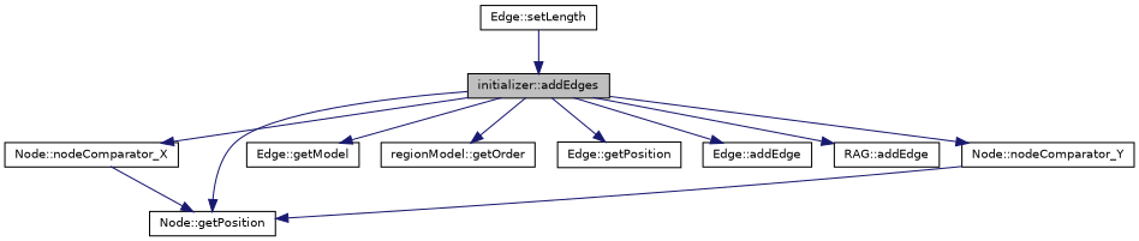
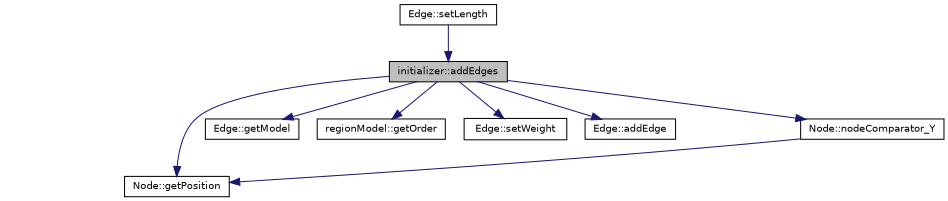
  digraph {
    rankdir=TB
    node [color=black fillcolor=white fontname=Helvetica fontsize=10 shape=record style=filled]
    edge [color=midnightblue fontname=Helvetica fontsize=10 labelfontname=Helvetica labelfontsize=10 style=solid]
    n1 [fillcolor=grey75 fontcolor=black height=0.2 label="initializer::addEdges" width=0.4]
-   n2 [height=0.2 label="Node::nodeComparator_X" width=0.4]
    n3 [height=0.2 label="Node::getPosition" width=0.4]
    n4 [height=0.2 label="Edge::getModel" width=0.4]
    n5 [height=0.2 label="regionModel::getOrder" width=0.4]
-   n6 [height=0.2 label="Edge::getPosition" width=0.4]
+   n6 [height=0.2 label="Edge::setWeight" width=0.4]
    n7 [height=0.2 label="Edge::addEdge" width=0.4]
-   n8 [height=0.2 label="RAG::addEdge" width=0.4]
    n9 [height=0.2 label="Node::nodeComparator_Y" width=0.4]
    n10 [height=0.2 label="Edge::setLength" width=0.4]
-   n1 -> n2
    n1 -> n3
    n1 -> n4
    n1 -> n5
    n1 -> n6
    n1 -> n7
-   n1 -> n8
    n1 -> n9
-   n2 -> n3
    n9 -> n3
    n10 -> n1
  }
